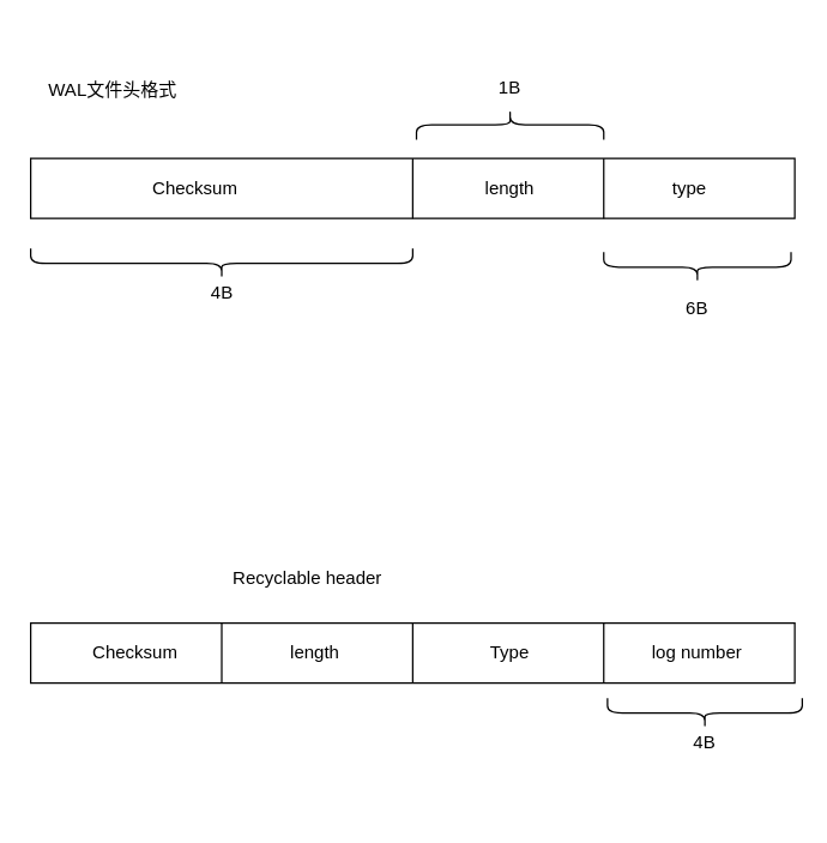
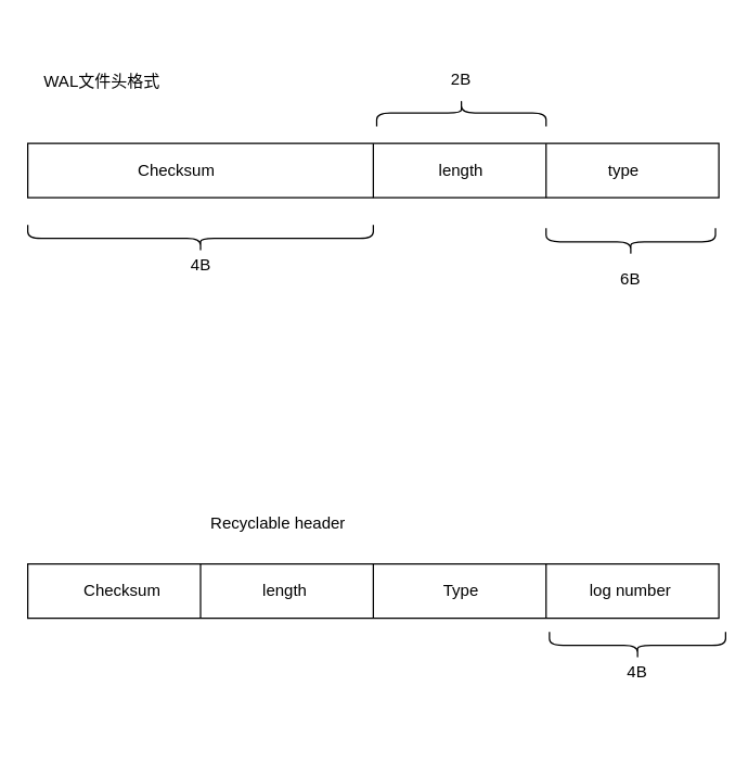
  <mxCell id="0" />
  <mxCell id="1" parent="0" />
  <mxCell id="2" value="" style="group" parent="1" vertex="1" connectable="0"><mxGeometry x="20" y="415" width="510" height="40" as="geometry" /></mxCell>
  <mxCell id="3" value="" style="rounded=0;whiteSpace=wrap;html=1;" parent="2" vertex="1"><mxGeometry width="510" height="40" as="geometry" /></mxCell>
  <mxCell id="4" value="" style="endArrow=none;html=1;entryX=0.25;entryY=0;entryDx=0;entryDy=0;exitX=0.25;exitY=1;exitDx=0;exitDy=0;" parent="2" source="3" target="3" edge="1"><mxGeometry width="50" height="50" relative="1" as="geometry"><mxPoint x="240" y="260" as="sourcePoint" /><mxPoint x="290" y="210" as="targetPoint" /></mxGeometry></mxCell>
  <mxCell id="5" value="" style="endArrow=none;html=1;entryX=0.5;entryY=0;entryDx=0;entryDy=0;exitX=0.5;exitY=1;exitDx=0;exitDy=0;" parent="2" source="3" target="3" edge="1"><mxGeometry width="50" height="50" relative="1" as="geometry"><mxPoint x="200" y="170" as="sourcePoint" /><mxPoint x="250" y="120" as="targetPoint" /></mxGeometry></mxCell>
  <mxCell id="6" value="" style="endArrow=none;html=1;entryX=0.75;entryY=0;entryDx=0;entryDy=0;exitX=0.75;exitY=1;exitDx=0;exitDy=0;" parent="2" source="3" target="3" edge="1"><mxGeometry width="50" height="50" relative="1" as="geometry"><mxPoint x="310" y="120" as="sourcePoint" /><mxPoint x="360" y="70" as="targetPoint" /></mxGeometry></mxCell>
  <mxCell id="7" value="Checksum" style="text;html=1;strokeColor=none;fillColor=none;align=center;verticalAlign=middle;whiteSpace=wrap;rounded=0;" parent="2" vertex="1"><mxGeometry x="50" y="10" width="40" height="20" as="geometry" /></mxCell>
  <mxCell id="8" value="length" style="text;html=1;strokeColor=none;fillColor=none;align=center;verticalAlign=middle;whiteSpace=wrap;rounded=0;" parent="2" vertex="1"><mxGeometry x="170" y="10" width="40" height="20" as="geometry" /></mxCell>
  <mxCell id="9" value="Type" style="text;html=1;strokeColor=none;fillColor=none;align=center;verticalAlign=middle;whiteSpace=wrap;rounded=0;" parent="2" vertex="1"><mxGeometry x="300" y="10" width="40" height="20" as="geometry" /></mxCell>
  <mxCell id="10" value="log number" style="text;html=1;strokeColor=none;fillColor=none;align=center;verticalAlign=middle;whiteSpace=wrap;rounded=0;" parent="2" vertex="1"><mxGeometry x="410" y="10" width="70" height="20" as="geometry" /></mxCell>
  <mxCell id="11" value="" style="rounded=0;whiteSpace=wrap;html=1;" parent="1" vertex="1"><mxGeometry x="20" y="105" width="510" height="40" as="geometry" /></mxCell>
  <mxCell id="12" value="" style="endArrow=none;html=1;entryX=0.5;entryY=0;entryDx=0;entryDy=0;exitX=0.5;exitY=1;exitDx=0;exitDy=0;" parent="1" source="11" target="11" edge="1"><mxGeometry x="150" y="170" width="50" height="50" as="geometry"><mxPoint x="220" y="275" as="sourcePoint" /><mxPoint x="270" y="225" as="targetPoint" /></mxGeometry></mxCell>
  <mxCell id="13" value="" style="endArrow=none;html=1;entryX=0.75;entryY=0;entryDx=0;entryDy=0;exitX=0.75;exitY=1;exitDx=0;exitDy=0;" parent="1" source="11" target="11" edge="1"><mxGeometry x="150" y="170" width="50" height="50" as="geometry"><mxPoint x="330" y="225" as="sourcePoint" /><mxPoint x="380" y="175" as="targetPoint" /></mxGeometry></mxCell>
  <mxCell id="14" value="WAL文件头格式" style="text;html=1;strokeColor=none;fillColor=none;align=center;verticalAlign=middle;whiteSpace=wrap;rounded=0;" parent="1" vertex="1"><mxGeometry x="25" y="50" width="100" height="20" as="geometry" /></mxCell>
  <mxCell id="15" value="Checksum" style="text;html=1;strokeColor=none;fillColor=none;align=center;verticalAlign=middle;whiteSpace=wrap;rounded=0;" parent="1" vertex="1"><mxGeometry x="110" y="115" width="40" height="20" as="geometry" /></mxCell>
  <mxCell id="16" value="length" style="text;html=1;strokeColor=none;fillColor=none;align=center;verticalAlign=middle;whiteSpace=wrap;rounded=0;" parent="1" vertex="1"><mxGeometry x="320" y="115" width="40" height="20" as="geometry" /></mxCell>
  <mxCell id="17" value="type" style="text;html=1;strokeColor=none;fillColor=none;align=center;verticalAlign=middle;whiteSpace=wrap;rounded=0;" parent="1" vertex="1"><mxGeometry x="440" y="115" width="40" height="20" as="geometry" /></mxCell>
  <mxCell id="18" value="Recyclable header" style="text;html=1;strokeColor=none;fillColor=none;align=center;verticalAlign=middle;whiteSpace=wrap;rounded=0;" vertex="1" parent="1"><mxGeometry x="150" y="375" width="110" height="20" as="geometry" /></mxCell>
  <mxCell id="19" value="" style="shape=curlyBracket;whiteSpace=wrap;html=1;rounded=1;rotation=-90;" vertex="1" parent="1"><mxGeometry x="137.5" y="47.5" width="20" height="255" as="geometry" /></mxCell>
  <mxCell id="20" value="" style="shape=curlyBracket;whiteSpace=wrap;html=1;rounded=1;rotation=-90;" vertex="1" parent="1"><mxGeometry x="455" y="115" width="20" height="125" as="geometry" /></mxCell>
  <mxCell id="21" value="" style="shape=curlyBracket;whiteSpace=wrap;html=1;rounded=1;rotation=90;" vertex="1" parent="1"><mxGeometry x="330" y="20" width="20" height="125" as="geometry" /></mxCell>
  <mxCell id="22" value="4B" style="text;html=1;strokeColor=none;fillColor=none;align=center;verticalAlign=middle;whiteSpace=wrap;rounded=0;" vertex="1" parent="1"><mxGeometry x="127.5" y="185" width="40" height="20" as="geometry" /></mxCell>
- <mxCell id="23" value="1B" style="text;html=1;strokeColor=none;fillColor=none;align=center;verticalAlign=middle;whiteSpace=wrap;rounded=0;" vertex="1" parent="1"><mxGeometry x="320" y="48" width="40" height="20" as="geometry" /></mxCell>
+ <mxCell id="23" value="2B" style="text;html=1;strokeColor=none;fillColor=none;align=center;verticalAlign=middle;whiteSpace=wrap;rounded=0;" vertex="1" parent="1"><mxGeometry x="320" y="48" width="40" height="20" as="geometry" /></mxCell>
  <mxCell id="24" value="6B" style="text;html=1;strokeColor=none;fillColor=none;align=center;verticalAlign=middle;whiteSpace=wrap;rounded=0;" vertex="1" parent="1"><mxGeometry x="445" y="195" width="40" height="20" as="geometry" /></mxCell>
  <mxCell id="25" value="" style="shape=curlyBracket;whiteSpace=wrap;html=1;rounded=1;rotation=-90;" vertex="1" parent="1"><mxGeometry x="460" y="410" width="20" height="130" as="geometry" /></mxCell>
  <mxCell id="26" value="4B" style="text;html=1;strokeColor=none;fillColor=none;align=center;verticalAlign=middle;whiteSpace=wrap;rounded=0;" vertex="1" parent="1"><mxGeometry x="450" y="485" width="40" height="20" as="geometry" /></mxCell>
